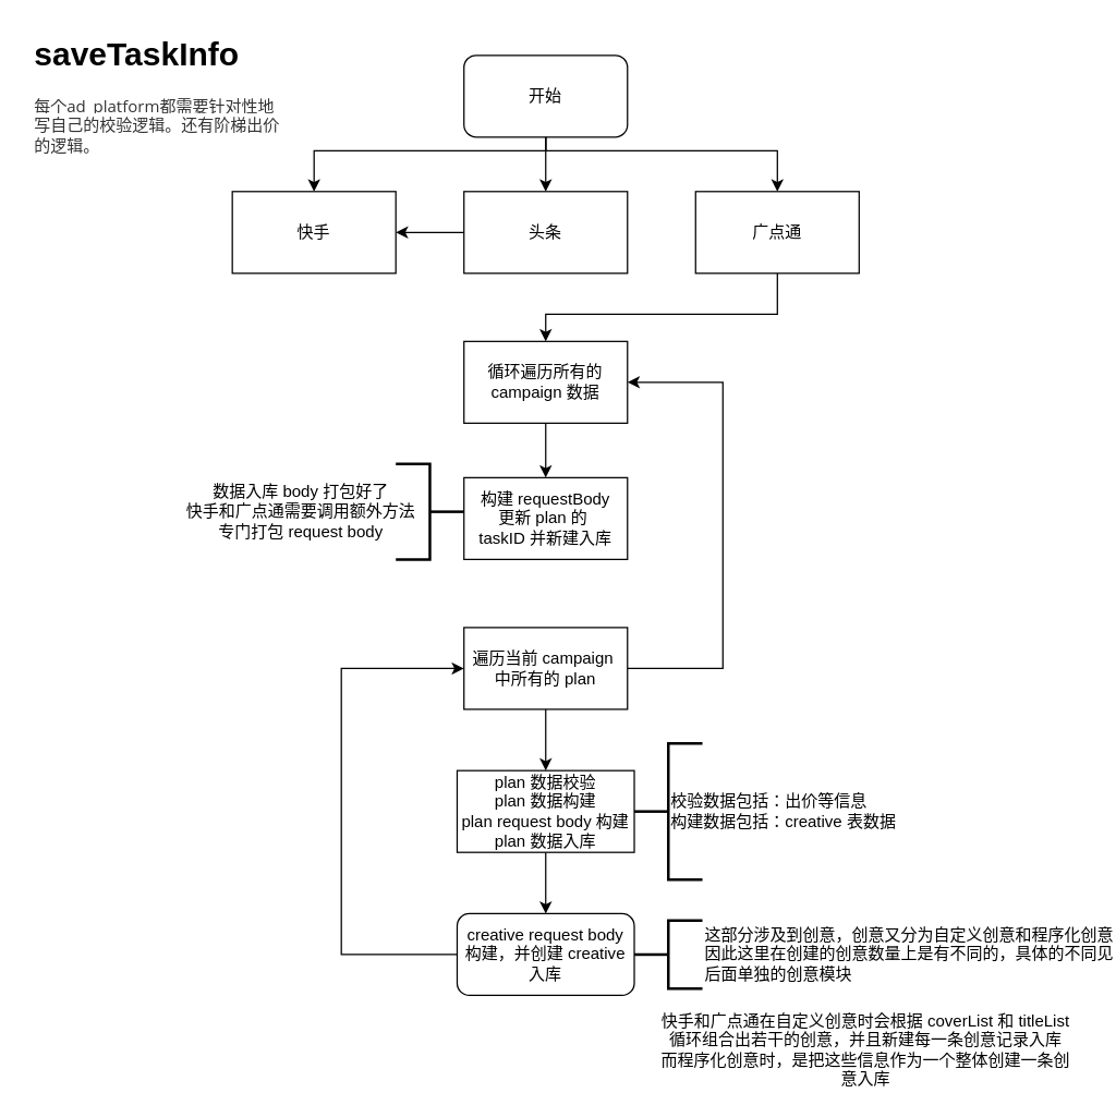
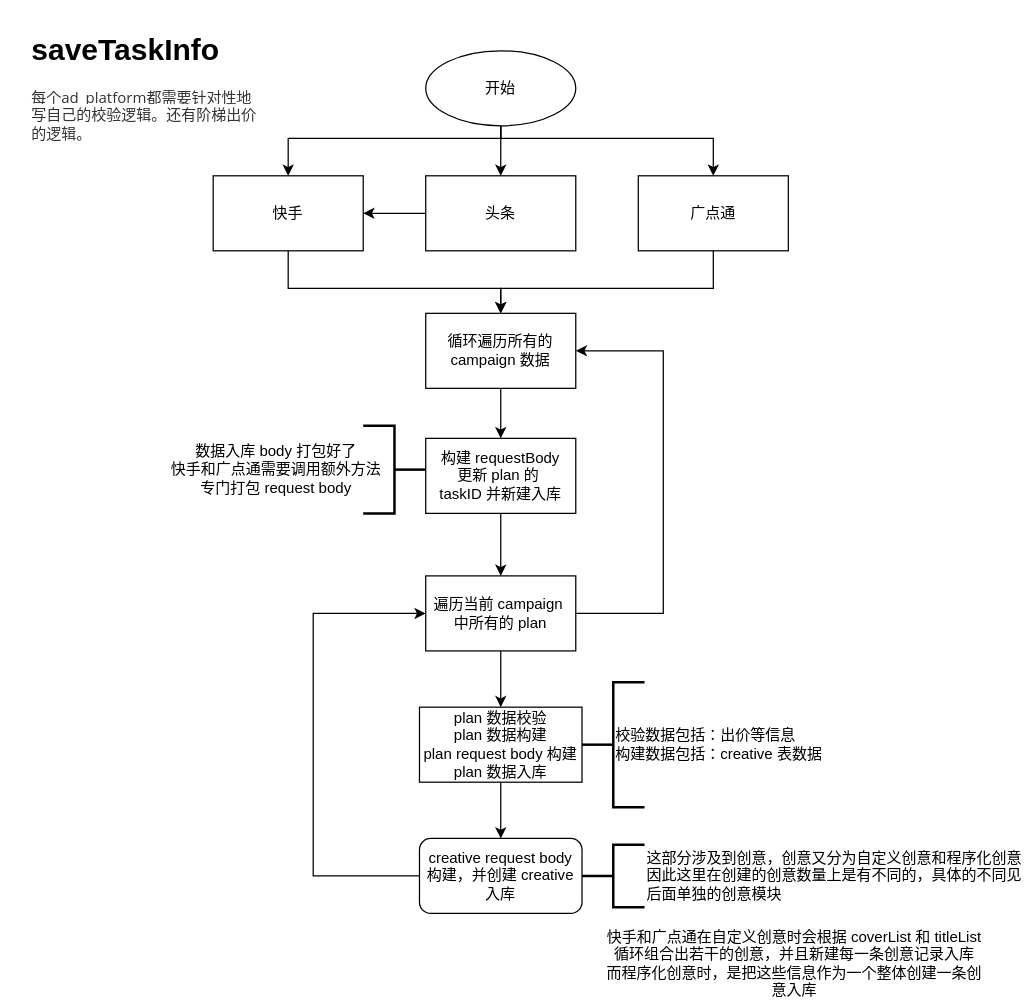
  <mxCell id="0" />
  <mxCell id="1" parent="0" />
  <mxCell id="2" value="&lt;h1&gt;saveTaskInfo&lt;br&gt;&lt;/h1&gt;&lt;div&gt;&lt;span style=&quot;color: rgb(51 , 51 , 51) ; font-family: &amp;#34;open sans&amp;#34; , &amp;#34;clear sans&amp;#34; , &amp;#34;helvetica neue&amp;#34; , &amp;#34;helvetica&amp;#34; , &amp;#34;arial&amp;#34; , sans-serif ; background-color: rgb(255 , 255 , 255)&quot;&gt;&lt;font style=&quot;font-size: 12px&quot;&gt;每个ad_platform都需要针对性地写自己的校验逻辑。还有阶梯出价的逻辑。&lt;/font&gt;&lt;/span&gt;&lt;br&gt;&lt;/div&gt;" style="text;html=1;strokeColor=none;fillColor=none;spacing=5;spacingTop=-20;whiteSpace=wrap;overflow=hidden;rounded=0;" vertex="1" parent="1"><mxGeometry x="20" y="20" width="190" height="100" as="geometry" /></mxCell>
  <mxCell id="3" style="edgeStyle=orthogonalEdgeStyle;rounded=0;orthogonalLoop=1;jettySize=auto;html=1;" edge="1" parent="1" source="6" target="8"><mxGeometry relative="1" as="geometry" /></mxCell>
  <mxCell id="4" style="edgeStyle=orthogonalEdgeStyle;rounded=0;orthogonalLoop=1;jettySize=auto;html=1;entryX=0.5;entryY=0;entryDx=0;entryDy=0;" edge="1" parent="1" source="6" target="10"><mxGeometry relative="1" as="geometry"><Array as="points"><mxPoint x="400" y="110" /><mxPoint x="230" y="110" /></Array></mxGeometry></mxCell>
  <mxCell id="5" style="edgeStyle=orthogonalEdgeStyle;rounded=0;orthogonalLoop=1;jettySize=auto;html=1;entryX=0.5;entryY=0;entryDx=0;entryDy=0;" edge="1" parent="1" source="6" target="12"><mxGeometry relative="1" as="geometry"><Array as="points"><mxPoint x="400" y="110" /><mxPoint x="570" y="110" /></Array></mxGeometry></mxCell>
- <mxCell id="6" value="开始" style="rounded=1;whiteSpace=wrap;html=1;" vertex="1" parent="1"><mxGeometry x="340" y="40" width="120" height="60" as="geometry" /></mxCell>
+ <mxCell id="6" value="开始" style="ellipse;whiteSpace=wrap;html=1;" vertex="1" parent="1"><mxGeometry x="340" y="40" width="120" height="60" as="geometry" /></mxCell>
  <mxCell id="7" style="edgeStyle=orthogonalEdgeStyle;rounded=0;orthogonalLoop=1;jettySize=auto;html=1;" edge="1" parent="1" source="8" target="10"><mxGeometry relative="1" as="geometry" /></mxCell>
  <mxCell id="8" value="头条" style="rounded=0;whiteSpace=wrap;html=1;" vertex="1" parent="1"><mxGeometry x="340" y="140" width="120" height="60" as="geometry" /></mxCell>
+ <mxCell id="9" style="edgeStyle=orthogonalEdgeStyle;rounded=0;orthogonalLoop=1;jettySize=auto;html=1;" edge="1" parent="1" source="10" target="14"><mxGeometry relative="1" as="geometry"><Array as="points"><mxPoint x="230" y="230" /><mxPoint x="400" y="230" /></Array></mxGeometry></mxCell>
  <mxCell id="10" value="快手" style="rounded=0;whiteSpace=wrap;html=1;" vertex="1" parent="1"><mxGeometry x="170" y="140" width="120" height="60" as="geometry" /></mxCell>
  <mxCell id="11" style="edgeStyle=orthogonalEdgeStyle;rounded=0;orthogonalLoop=1;jettySize=auto;html=1;entryX=0.5;entryY=0;entryDx=0;entryDy=0;" edge="1" parent="1" source="12" target="14"><mxGeometry relative="1" as="geometry"><Array as="points"><mxPoint x="570" y="230" /><mxPoint x="400" y="230" /></Array></mxGeometry></mxCell>
  <mxCell id="12" value="广点通" style="rounded=0;whiteSpace=wrap;html=1;" vertex="1" parent="1"><mxGeometry x="510" y="140" width="120" height="60" as="geometry" /></mxCell>
  <mxCell id="13" value="" style="edgeStyle=orthogonalEdgeStyle;rounded=0;orthogonalLoop=1;jettySize=auto;html=1;" edge="1" parent="1" source="14" target="19"><mxGeometry relative="1" as="geometry" /></mxCell>
  <mxCell id="14" value="循环遍历所有的&lt;br&gt;campaign 数据" style="rounded=0;whiteSpace=wrap;html=1;" vertex="1" parent="1"><mxGeometry x="340" y="250" width="120" height="60" as="geometry" /></mxCell>
  <mxCell id="15" value="" style="edgeStyle=orthogonalEdgeStyle;rounded=0;orthogonalLoop=1;jettySize=auto;html=1;" edge="1" parent="1" source="16" target="25"><mxGeometry relative="1" as="geometry" /></mxCell>
  <mxCell id="16" value="plan 数据校验&lt;br&gt;plan 数据构建&lt;br&gt;plan request body 构建&lt;br&gt;plan 数据入库" style="rounded=0;whiteSpace=wrap;html=1;" vertex="1" parent="1"><mxGeometry x="335" y="565" width="130" height="60" as="geometry" /></mxCell>
  <mxCell id="17" value="" style="strokeWidth=2;html=1;shape=mxgraph.flowchart.annotation_2;align=left;labelPosition=right;pointerEvents=1;" vertex="1" parent="1"><mxGeometry x="465" y="545" width="50" height="100" as="geometry" /></mxCell>
+ <mxCell id="18" value="" style="edgeStyle=orthogonalEdgeStyle;rounded=0;orthogonalLoop=1;jettySize=auto;html=1;" edge="1" parent="1" source="19" target="22"><mxGeometry relative="1" as="geometry" /></mxCell>
  <mxCell id="19" value="构建 requestBody&lt;br&gt;更新 plan 的&amp;nbsp;&lt;br&gt;taskID 并新建入库" style="rounded=0;whiteSpace=wrap;html=1;" vertex="1" parent="1"><mxGeometry x="340" y="350" width="120" height="60" as="geometry" /></mxCell>
  <mxCell id="20" value="" style="edgeStyle=orthogonalEdgeStyle;rounded=0;orthogonalLoop=1;jettySize=auto;html=1;" edge="1" parent="1" source="22" target="16"><mxGeometry relative="1" as="geometry" /></mxCell>
  <mxCell id="21" style="edgeStyle=orthogonalEdgeStyle;rounded=0;orthogonalLoop=1;jettySize=auto;html=1;" edge="1" parent="1" source="22"><mxGeometry relative="1" as="geometry"><mxPoint x="460" y="280" as="targetPoint" /><Array as="points"><mxPoint x="530" y="490" /><mxPoint x="530" y="280" /></Array></mxGeometry></mxCell>
  <mxCell id="22" value="遍历当前 campaign&amp;nbsp;&lt;br&gt;中所有的 plan" style="rounded=0;whiteSpace=wrap;html=1;" vertex="1" parent="1"><mxGeometry x="340" y="460" width="120" height="60" as="geometry" /></mxCell>
  <mxCell id="23" value="&lt;span&gt;校验数据包括：出价等信息&lt;br&gt;构建数据包括：creative 表数据&lt;br&gt;&lt;/span&gt;" style="text;html=1;align=left;verticalAlign=middle;resizable=0;points=[];autosize=1;" vertex="1" parent="1"><mxGeometry x="490" y="580" width="200" height="30" as="geometry" /></mxCell>
  <mxCell id="24" style="edgeStyle=orthogonalEdgeStyle;rounded=0;orthogonalLoop=1;jettySize=auto;html=1;entryX=0;entryY=0.5;entryDx=0;entryDy=0;" edge="1" parent="1" source="25" target="22"><mxGeometry relative="1" as="geometry"><Array as="points"><mxPoint x="250" y="700" /><mxPoint x="250" y="490" /></Array></mxGeometry></mxCell>
  <mxCell id="25" value="creative request body 构建，并创建 creative入库" style="whiteSpace=wrap;html=1;rounded=1;" vertex="1" parent="1"><mxGeometry x="335" y="670" width="130" height="60" as="geometry" /></mxCell>
  <mxCell id="26" value="" style="strokeWidth=2;html=1;shape=mxgraph.flowchart.annotation_2;align=left;labelPosition=right;pointerEvents=1;rotation=-180;" vertex="1" parent="1"><mxGeometry x="290" y="340" width="50" height="70" as="geometry" /></mxCell>
  <mxCell id="27" value="数据入库 body 打包好了&lt;br&gt;快手和广点通需要调用额外方法&lt;br&gt;专门打包 request body" style="text;html=1;align=center;verticalAlign=middle;resizable=0;points=[];autosize=1;" vertex="1" parent="1"><mxGeometry x="130" y="350" width="180" height="50" as="geometry" /></mxCell>
  <mxCell id="28" value="这部分涉及到创意，创意又分为自定义创意和程序化创意&lt;br&gt;因此这里在创建的创意数量上是有不同的，具体的不同见&lt;br&gt;后面单独的创意模块" style="strokeWidth=2;html=1;shape=mxgraph.flowchart.annotation_2;align=left;labelPosition=right;pointerEvents=1;" vertex="1" parent="1"><mxGeometry x="465" y="675" width="50" height="50" as="geometry" /></mxCell>
  <mxCell id="29" value="快手和广点通在自定义创意时会根据 coverList 和 titleList&lt;br&gt;循环组合出若干的创意，并且新建每一条创意记录入库&lt;br&gt;而程序化创意时，是把这些信息作为一个整体创建一条创意入库" style="text;html=1;strokeColor=none;fillColor=none;align=center;verticalAlign=middle;whiteSpace=wrap;rounded=0;" vertex="1" parent="1"><mxGeometry x="480" y="760" width="310" height="20" as="geometry" /></mxCell>
